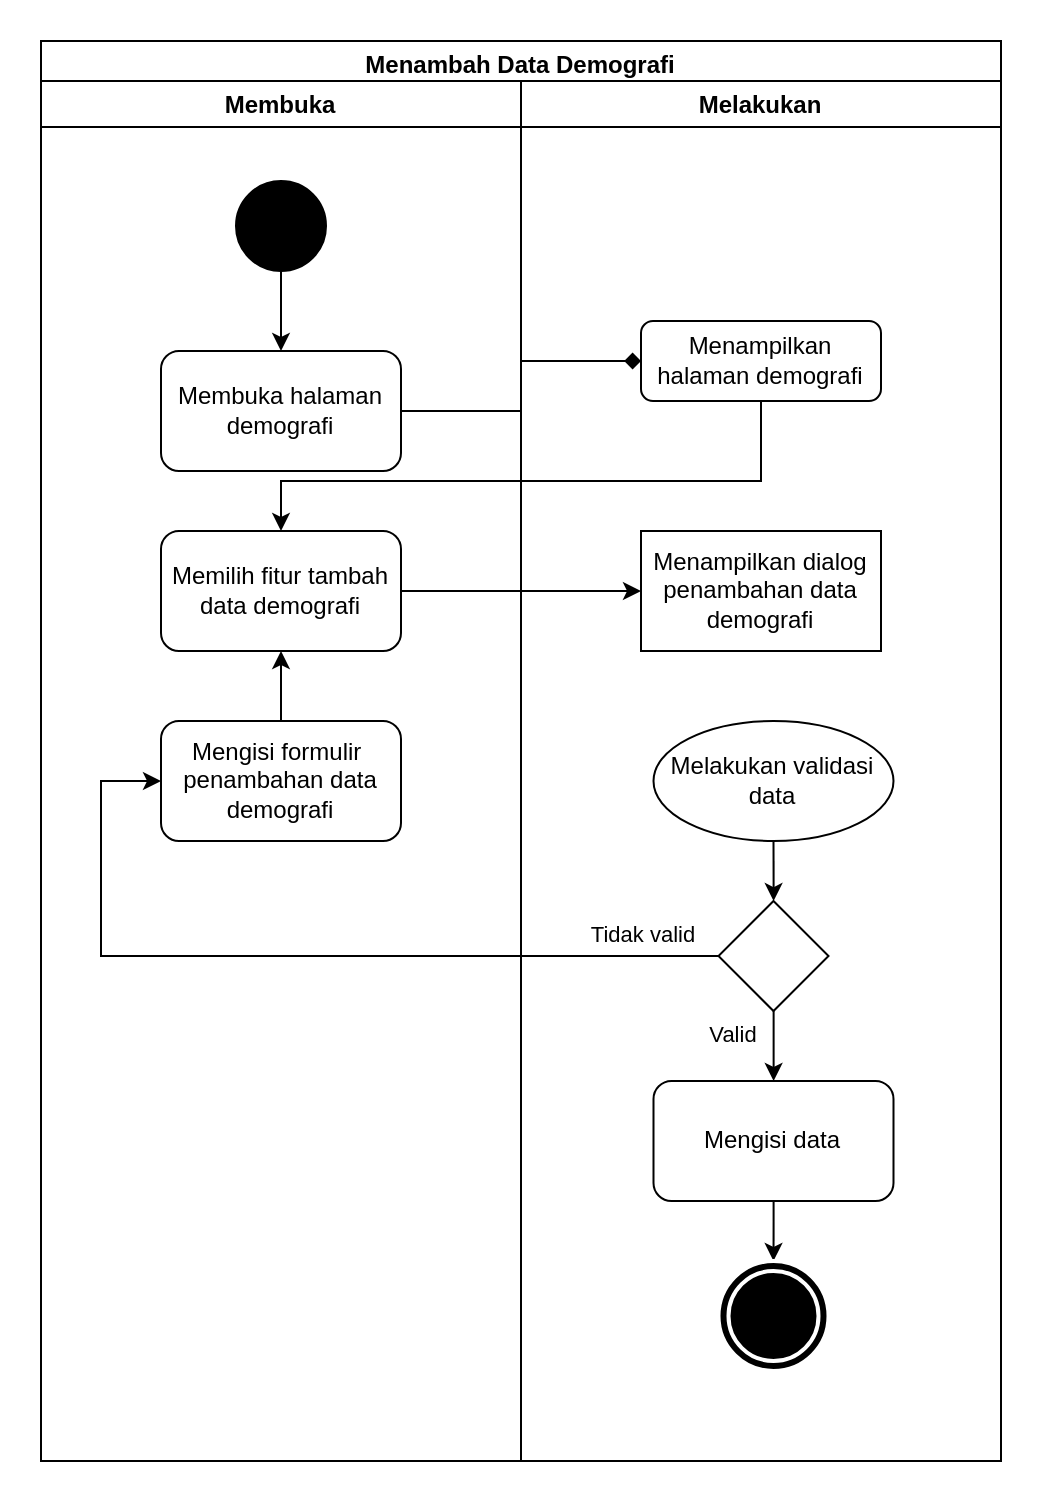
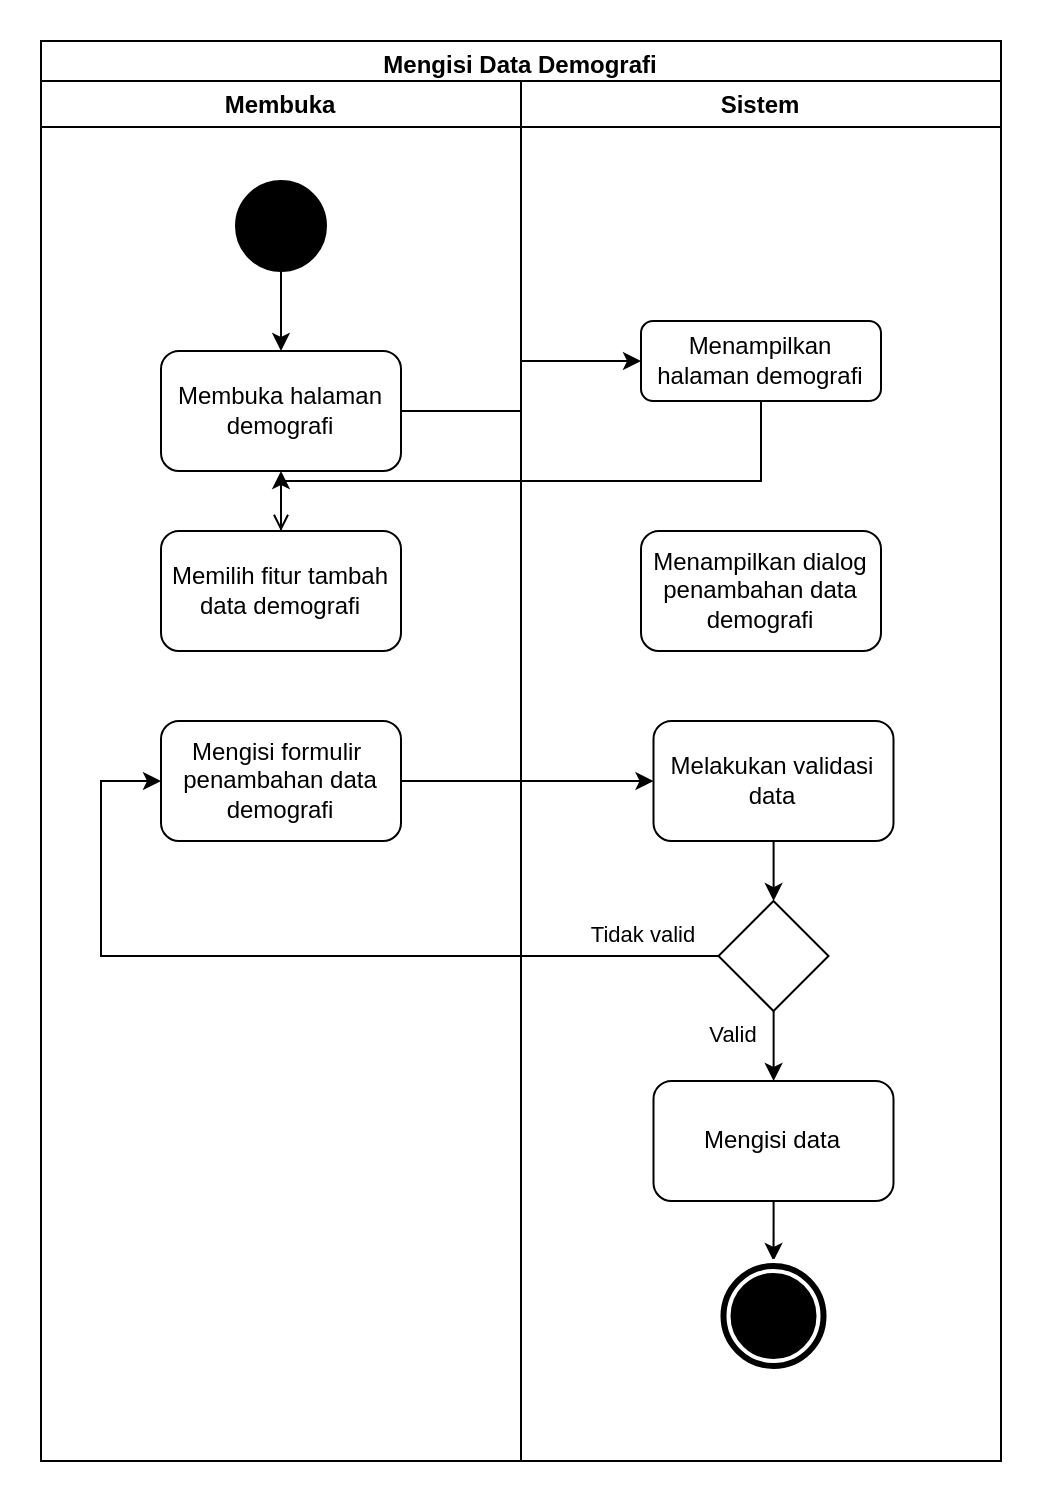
  <mxCell id="0" />
  <mxCell id="1" parent="0" />
- <mxCell id="2" value="Menambah Data Demografi" style="swimlane;fillColor=none;" parent="1" vertex="1"><mxGeometry x="20" y="20" width="480" height="710" as="geometry" /></mxCell>
+ <mxCell id="2" value="Mengisi Data Demografi" style="swimlane;fillColor=none;" parent="1" vertex="1"><mxGeometry x="20" y="20" width="480" height="710" as="geometry" /></mxCell>
  <mxCell id="3" value="Membuka" style="swimlane;" parent="2" vertex="1"><mxGeometry y="20" width="240" height="690" as="geometry" /></mxCell>
  <mxCell id="4" style="edgeStyle=orthogonalEdgeStyle;rounded=0;orthogonalLoop=1;jettySize=auto;html=1;" parent="3" source="5" target="6" edge="1"><mxGeometry relative="1" as="geometry" /></mxCell>
  <mxCell id="5" value="" style="ellipse;whiteSpace=wrap;html=1;aspect=fixed;fillColor=#000000;" parent="3" vertex="1"><mxGeometry x="97.5" y="50" width="45" height="45" as="geometry" /></mxCell>
  <mxCell id="6" value="Membuka halaman demografi" style="rounded=1;whiteSpace=wrap;html=1;fillColor=none;" parent="3" vertex="1"><mxGeometry x="60" y="135" width="120" height="60" as="geometry" /></mxCell>
  <mxCell id="7" value="Memilih fitur tambah data demografi" style="rounded=1;whiteSpace=wrap;html=1;fillColor=none;" parent="3" vertex="1"><mxGeometry x="60" y="225" width="120" height="60" as="geometry" /></mxCell>
- <mxCell id="8" value="Melakukan" style="swimlane;" parent="2" vertex="1"><mxGeometry x="240" y="20" width="240" height="690" as="geometry" /></mxCell>
+ <mxCell id="8" value="Sistem" style="swimlane;" parent="2" vertex="1"><mxGeometry x="240" y="20" width="240" height="690" as="geometry" /></mxCell>
  <mxCell id="9" value="Menampilkan halaman demografi" style="rounded=1;whiteSpace=wrap;html=1;fillColor=none;" parent="8" vertex="1"><mxGeometry x="60" y="120" width="120" height="40" as="geometry" /></mxCell>
- <mxCell id="10" value="Menampilkan dialog penambahan data demografi" style="whiteSpace=wrap;html=1;fillColor=none;rounded=0;" parent="8" vertex="1"><mxGeometry x="60" y="225" width="120" height="60" as="geometry" /></mxCell>
- <mxCell id="11" style="edgeStyle=orthogonalEdgeStyle;rounded=0;orthogonalLoop=1;jettySize=auto;html=1;" parent="8" source="12" target="7" edge="1"><mxGeometry relative="1" as="geometry" /></mxCell>
+ <mxCell id="10" value="Menampilkan dialog penambahan data demografi" style="rounded=1;whiteSpace=wrap;html=1;fillColor=none;" parent="8" vertex="1"><mxGeometry x="60" y="225" width="120" height="60" as="geometry" /></mxCell>
+ <mxCell id="11" style="edgeStyle=orthogonalEdgeStyle;rounded=0;orthogonalLoop=1;jettySize=auto;html=1;" parent="8" source="12" target="13" edge="1"><mxGeometry relative="1" as="geometry" /></mxCell>
  <mxCell id="12" value="&lt;span&gt;Mengisi formulir&amp;nbsp; penambahan data demografi&lt;/span&gt;" style="rounded=1;whiteSpace=wrap;html=1;fillColor=none;" parent="8" vertex="1"><mxGeometry x="-180" y="320" width="120" height="60" as="geometry" /></mxCell>
- <mxCell id="13" value="Melakukan validasi data" style="ellipse;whiteSpace=wrap;html=1;fillColor=none;" parent="8" vertex="1"><mxGeometry x="66.25" y="320" width="120" height="60" as="geometry" /></mxCell>
+ <mxCell id="13" value="Melakukan validasi data" style="rounded=1;whiteSpace=wrap;html=1;fillColor=none;" parent="8" vertex="1"><mxGeometry x="66.25" y="320" width="120" height="60" as="geometry" /></mxCell>
  <mxCell id="14" value="Valid" style="edgeStyle=orthogonalEdgeStyle;rounded=0;orthogonalLoop=1;jettySize=auto;html=1;" parent="8" edge="1"><mxGeometry x="-0.333" y="-20" relative="1" as="geometry"><mxPoint as="offset" /><mxPoint x="126.309" y="464.941" as="sourcePoint" /><mxPoint x="126.309" y="500" as="targetPoint" /></mxGeometry></mxCell>
  <mxCell id="15" value="" style="rhombus;whiteSpace=wrap;html=1;fillColor=none;" parent="8" vertex="1"><mxGeometry x="98.75" y="410" width="55" height="55" as="geometry" /></mxCell>
  <mxCell id="16" style="edgeStyle=orthogonalEdgeStyle;rounded=0;orthogonalLoop=1;jettySize=auto;html=1;" parent="8" source="17" target="21" edge="1"><mxGeometry relative="1" as="geometry" /></mxCell>
  <mxCell id="17" value="Mengisi data" style="rounded=1;whiteSpace=wrap;html=1;fillColor=none;" parent="8" vertex="1"><mxGeometry x="66.25" y="500" width="120" height="60" as="geometry" /></mxCell>
  <mxCell id="18" style="edgeStyle=orthogonalEdgeStyle;rounded=0;orthogonalLoop=1;jettySize=auto;html=1;" parent="8" source="13" target="15" edge="1"><mxGeometry relative="1" as="geometry" /></mxCell>
  <mxCell id="19" style="edgeStyle=orthogonalEdgeStyle;rounded=0;orthogonalLoop=1;jettySize=auto;html=1;entryX=0;entryY=0.5;entryDx=0;entryDy=0;exitX=0;exitY=0.5;exitDx=0;exitDy=0;" parent="8" source="15" target="12" edge="1"><mxGeometry relative="1" as="geometry"><Array as="points"><mxPoint x="-210" y="438" /><mxPoint x="-210" y="350" /></Array></mxGeometry></mxCell>
  <mxCell id="20" value="Tidak valid" style="edgeLabel;html=1;align=center;verticalAlign=middle;resizable=0;points=[];" parent="19" vertex="1" connectable="0"><mxGeometry x="-0.819" y="-2" relative="1" as="geometry"><mxPoint x="1" y="-9" as="offset" /></mxGeometry></mxCell>
  <mxCell id="21" value="" style="ellipse;shape=doubleEllipse;whiteSpace=wrap;html=1;aspect=fixed;fillColor=#000000;strokeColor=#FFFFFF;strokeWidth=2;" parent="8" vertex="1"><mxGeometry x="98.75" y="590" width="55" height="55" as="geometry" /></mxCell>
- <mxCell id="22" value="" style="edgeStyle=orthogonalEdgeStyle;rounded=0;orthogonalLoop=1;jettySize=auto;html=1;endArrow=diamond;" parent="2" source="6" target="9" edge="1"><mxGeometry relative="1" as="geometry" /></mxCell>
- <mxCell id="23" style="edgeStyle=orthogonalEdgeStyle;rounded=0;orthogonalLoop=1;jettySize=auto;html=1;" parent="2" source="9" target="7" edge="1"><mxGeometry relative="1" as="geometry"><Array as="points"><mxPoint x="360" y="220" /><mxPoint x="120" y="220" /></Array></mxGeometry></mxCell>
- <mxCell id="24" style="edgeStyle=orthogonalEdgeStyle;rounded=0;orthogonalLoop=1;jettySize=auto;html=1;entryX=0;entryY=0.5;entryDx=0;entryDy=0;" parent="2" source="7" target="10" edge="1"><mxGeometry relative="1" as="geometry" /></mxCell>
+ <mxCell id="22" value="" style="edgeStyle=orthogonalEdgeStyle;rounded=0;orthogonalLoop=1;jettySize=auto;html=1;" parent="2" source="6" target="9" edge="1"><mxGeometry relative="1" as="geometry" /></mxCell>
+ <mxCell id="23" style="edgeStyle=orthogonalEdgeStyle;rounded=0;orthogonalLoop=1;jettySize=auto;html=1;endArrow=open;" parent="2" source="9" target="7" edge="1"><mxGeometry relative="1" as="geometry"><Array as="points"><mxPoint x="360" y="220" /><mxPoint x="120" y="220" /></Array></mxGeometry></mxCell>
+ <mxCell id="24" style="edgeStyle=orthogonalEdgeStyle;rounded=0;orthogonalLoop=1;jettySize=auto;html=1;" parent="2" source="7" target="6" edge="1"><mxGeometry relative="1" as="geometry" /></mxCell>
